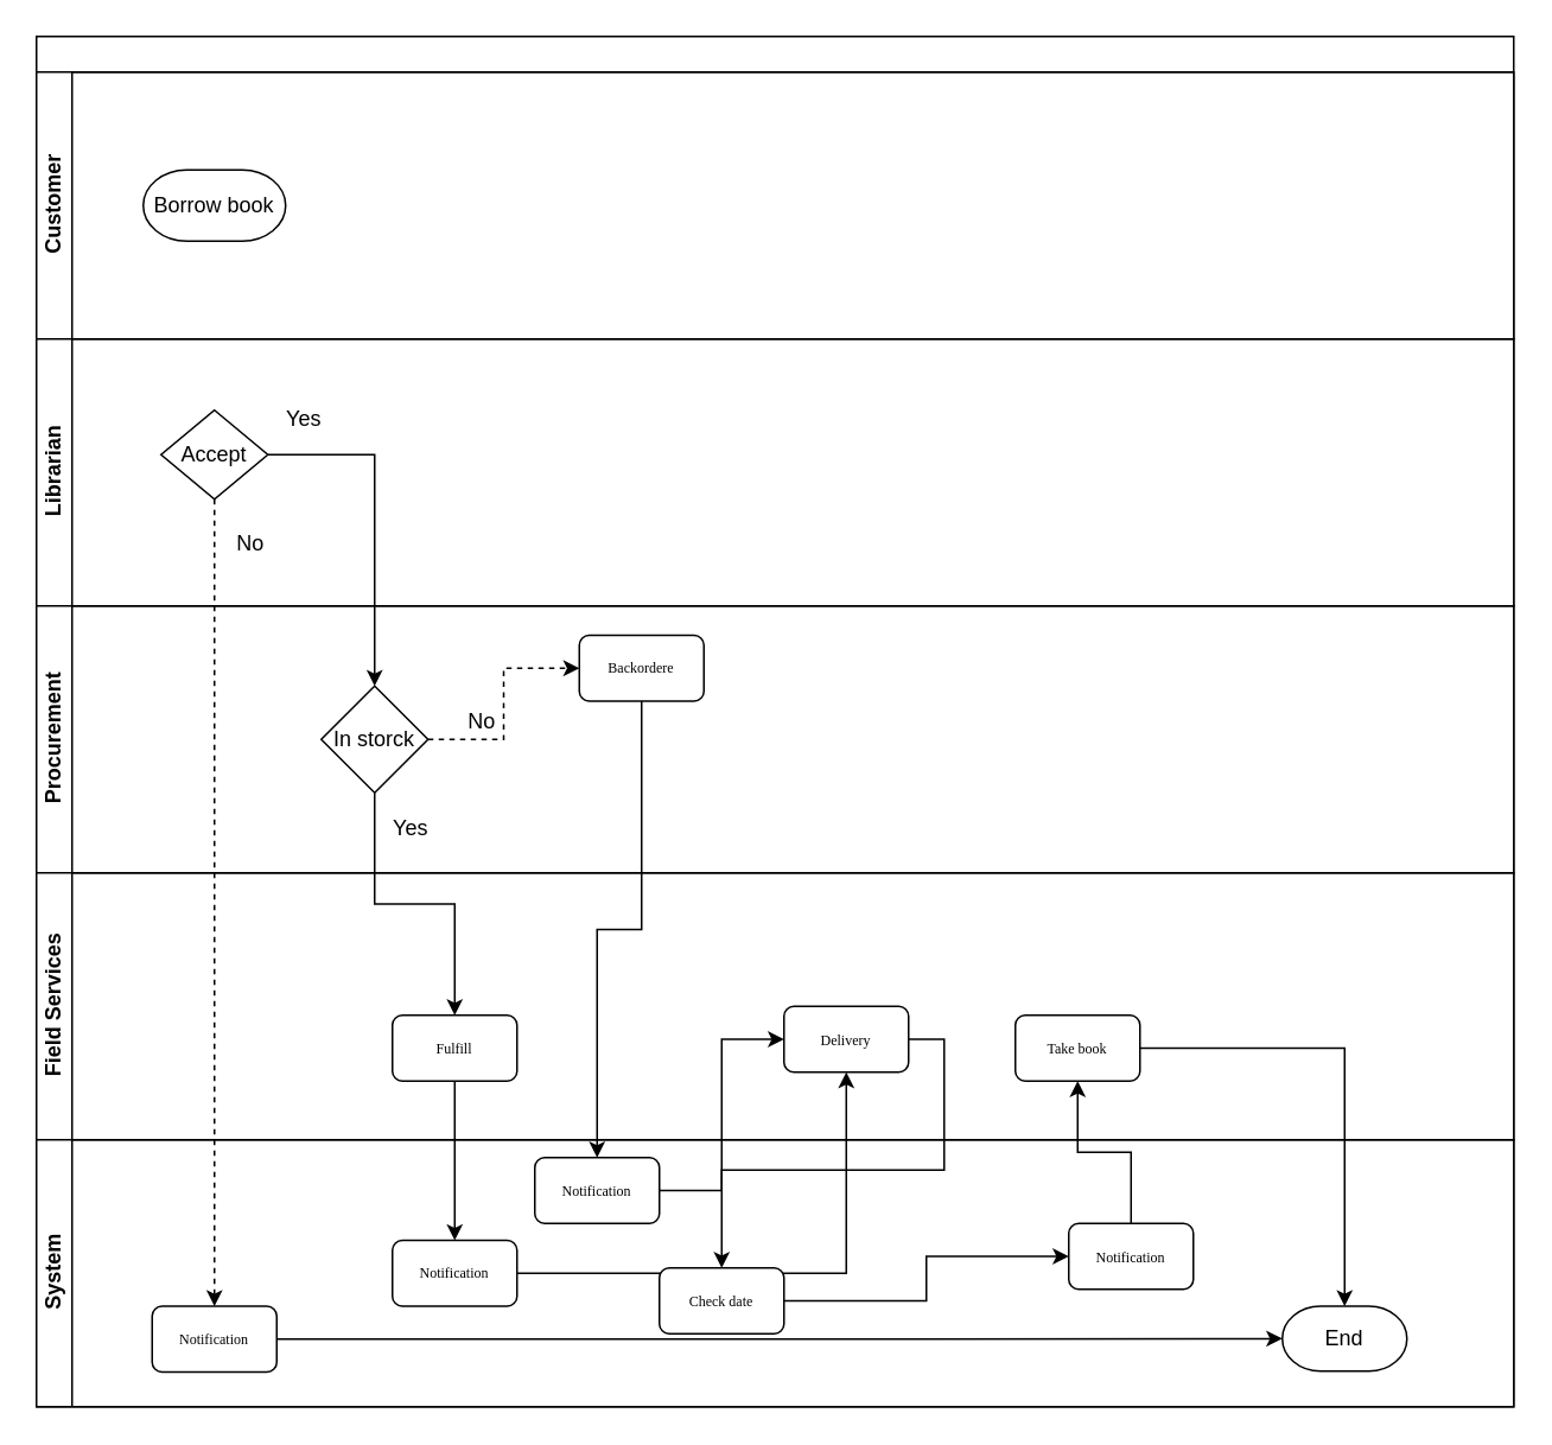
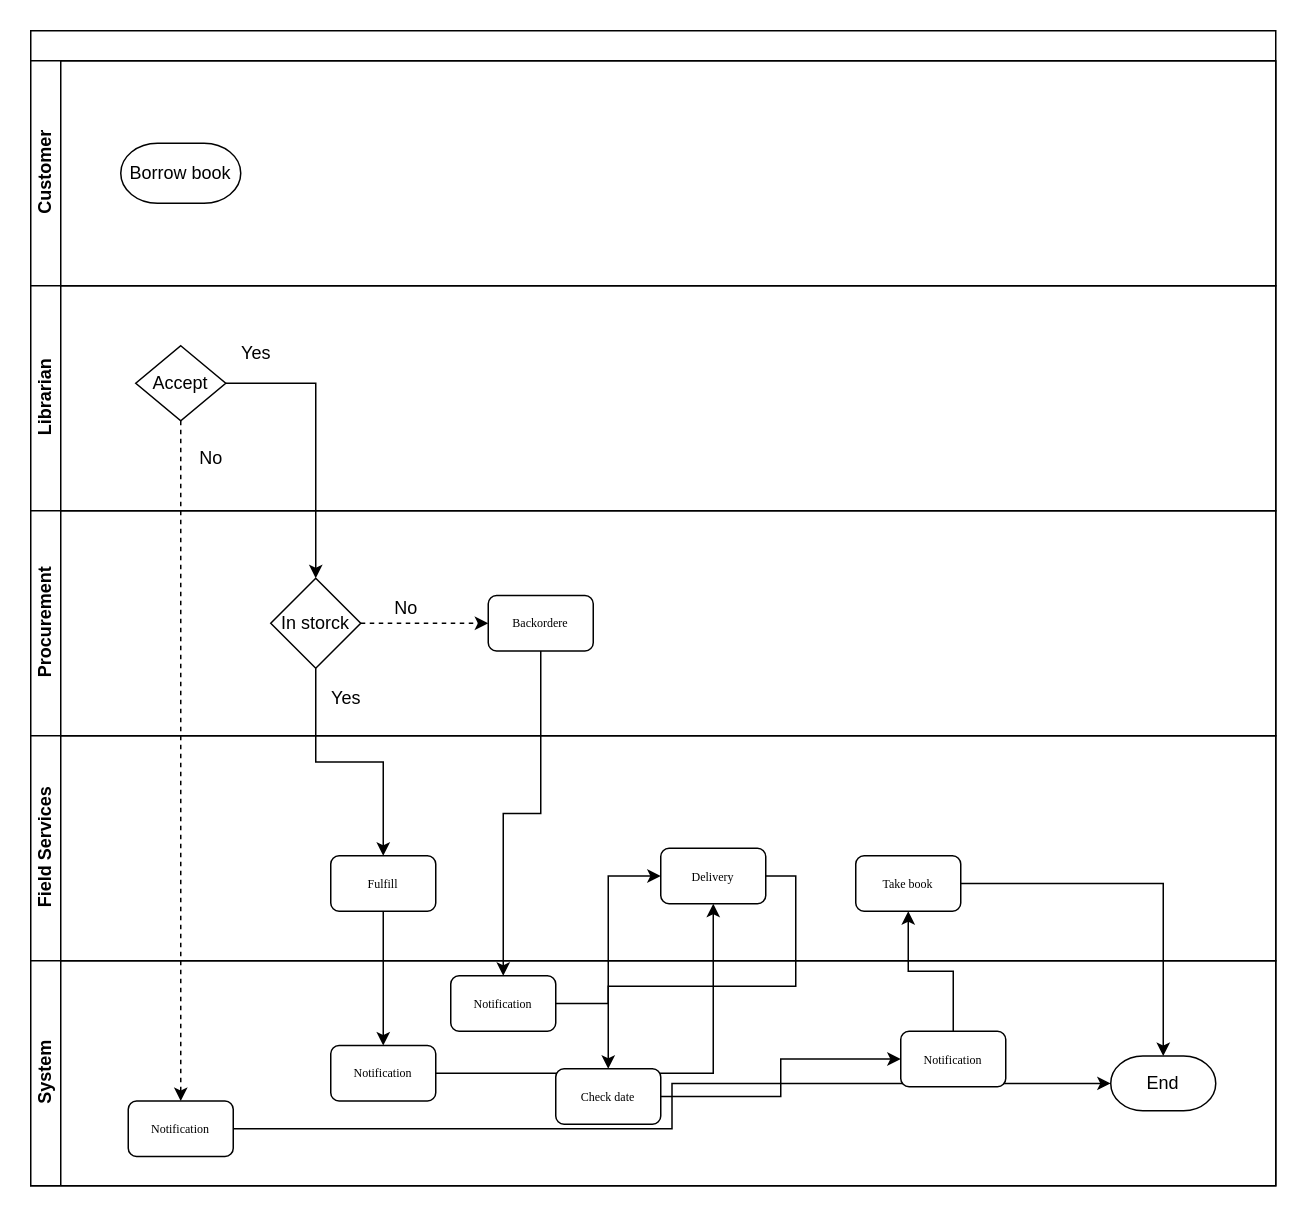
  <mxCell id="0" />
  <mxCell id="1" parent="0" />
  <mxCell id="2" value="" style="swimlane;html=1;childLayout=stackLayout;horizontal=1;startSize=20;horizontalStack=0;rounded=0;shadow=0;labelBackgroundColor=none;strokeWidth=1;fontFamily=Verdana;fontSize=8;align=center;" parent="1" vertex="1"><mxGeometry x="20" y="20" width="830" height="770" as="geometry" /></mxCell>
  <mxCell id="3" value="Customer" style="swimlane;html=1;startSize=20;horizontal=0;" parent="2" vertex="1"><mxGeometry y="20" width="830" height="150" as="geometry" /></mxCell>
  <mxCell id="4" value="Borrow book" style="strokeWidth=1;html=1;shape=mxgraph.flowchart.terminator;whiteSpace=wrap;" vertex="1" parent="3"><mxGeometry x="60" y="55" width="80" height="40" as="geometry" /></mxCell>
  <mxCell id="5" value="Librarian" style="swimlane;html=1;startSize=20;horizontal=0;" parent="2" vertex="1"><mxGeometry y="170" width="830" height="150" as="geometry" /></mxCell>
  <mxCell id="6" value="Accept" style="strokeWidth=1;html=1;shape=mxgraph.flowchart.decision;whiteSpace=wrap;" parent="5" vertex="1"><mxGeometry x="70" y="40" width="60" height="50" as="geometry" /></mxCell>
  <mxCell id="7" value="Yes" style="text;html=1;align=center;verticalAlign=middle;resizable=0;points=[];autosize=1;strokeColor=none;fillColor=none;" vertex="1" parent="5"><mxGeometry x="130" y="30" width="40" height="30" as="geometry" /></mxCell>
  <mxCell id="8" value="No" style="text;html=1;align=center;verticalAlign=middle;resizable=0;points=[];autosize=1;strokeColor=none;fillColor=none;" parent="5" vertex="1"><mxGeometry x="100" y="100" width="40" height="30" as="geometry" /></mxCell>
  <mxCell id="9" style="edgeStyle=orthogonalEdgeStyle;rounded=0;orthogonalLoop=1;jettySize=auto;html=1;" parent="2" source="6" target="14" edge="1"><mxGeometry relative="1" as="geometry" /></mxCell>
  <mxCell id="10" style="edgeStyle=orthogonalEdgeStyle;rounded=0;orthogonalLoop=1;jettySize=auto;html=1;entryX=0.5;entryY=1;entryDx=0;entryDy=0;" parent="2" source="31" target="25" edge="1"><mxGeometry relative="1" as="geometry" /></mxCell>
  <mxCell id="11" style="edgeStyle=orthogonalEdgeStyle;rounded=0;orthogonalLoop=1;jettySize=auto;html=1;dashed=1;exitX=0.5;exitY=1;exitDx=0;exitDy=0;exitPerimeter=0;entryX=0.5;entryY=0;entryDx=0;entryDy=0;" parent="2" source="6" target="30" edge="1"><mxGeometry relative="1" as="geometry"><Array as="points"><mxPoint x="100" y="620" /><mxPoint x="100" y="620" /></Array><mxPoint x="105" y="690" as="targetPoint" /></mxGeometry></mxCell>
  <mxCell id="12" value="Procurement&lt;br&gt;" style="swimlane;html=1;startSize=20;horizontal=0;" parent="2" vertex="1"><mxGeometry y="320" width="830" height="150" as="geometry" /></mxCell>
  <mxCell id="13" value="" style="edgeStyle=orthogonalEdgeStyle;rounded=0;orthogonalLoop=1;jettySize=auto;html=1;dashed=1;" parent="12" source="14" target="16" edge="1"><mxGeometry relative="1" as="geometry" /></mxCell>
  <mxCell id="14" value="In storck" style="strokeWidth=1;html=1;shape=mxgraph.flowchart.decision;whiteSpace=wrap;" parent="12" vertex="1"><mxGeometry x="160" y="45" width="60" height="60" as="geometry" /></mxCell>
  <mxCell id="15" style="edgeStyle=orthogonalEdgeStyle;rounded=0;orthogonalLoop=1;jettySize=auto;html=1;exitX=0.5;exitY=1;exitDx=0;exitDy=0;" parent="12" edge="1"><mxGeometry relative="1" as="geometry"><mxPoint x="455.0" y="93.5" as="sourcePoint" /><mxPoint x="455.0" y="93.5" as="targetPoint" /></mxGeometry></mxCell>
- <mxCell id="16" value="Backordere" style="rounded=1;whiteSpace=wrap;html=1;shadow=0;labelBackgroundColor=none;strokeWidth=1;fontFamily=Verdana;fontSize=8;align=center;" parent="12" vertex="1"><mxGeometry x="305" y="16.5" width="70" height="37" as="geometry" /></mxCell>
+ <mxCell id="16" value="Backordere" style="rounded=1;whiteSpace=wrap;html=1;shadow=0;labelBackgroundColor=none;strokeWidth=1;fontFamily=Verdana;fontSize=8;align=center;" parent="12" vertex="1"><mxGeometry x="305" y="56.5" width="70" height="37" as="geometry" /></mxCell>
  <mxCell id="17" value="No" style="text;html=1;align=center;verticalAlign=middle;resizable=0;points=[];autosize=1;strokeColor=none;fillColor=none;" parent="12" vertex="1"><mxGeometry x="230" y="50" width="40" height="30" as="geometry" /></mxCell>
  <mxCell id="18" value="Yes" style="text;html=1;align=center;verticalAlign=middle;resizable=0;points=[];autosize=1;strokeColor=none;fillColor=none;" parent="12" vertex="1"><mxGeometry x="190" y="110" width="40" height="30" as="geometry" /></mxCell>
  <mxCell id="19" style="edgeStyle=orthogonalEdgeStyle;rounded=0;orthogonalLoop=1;jettySize=auto;html=1;entryX=0.5;entryY=0;entryDx=0;entryDy=0;exitX=1;exitY=0.5;exitDx=0;exitDy=0;" parent="2" source="25" target="33" edge="1"><mxGeometry relative="1" as="geometry" /></mxCell>
  <mxCell id="20" value="" style="edgeStyle=orthogonalEdgeStyle;rounded=0;orthogonalLoop=1;jettySize=auto;html=1;" parent="2" source="34" target="26" edge="1"><mxGeometry relative="1" as="geometry" /></mxCell>
  <mxCell id="21" style="edgeStyle=orthogonalEdgeStyle;rounded=0;orthogonalLoop=1;jettySize=auto;html=1;entryX=0.5;entryY=0;entryDx=0;entryDy=0;entryPerimeter=0;" parent="2" source="26" target="35" edge="1"><mxGeometry relative="1" as="geometry"><mxPoint x="625" y="713.5" as="targetPoint" /></mxGeometry></mxCell>
  <mxCell id="22" style="edgeStyle=orthogonalEdgeStyle;rounded=0;orthogonalLoop=1;jettySize=auto;html=1;entryX=0.5;entryY=0;entryDx=0;entryDy=0;" parent="2" source="16" target="36" edge="1"><mxGeometry relative="1" as="geometry" /></mxCell>
  <mxCell id="23" style="edgeStyle=orthogonalEdgeStyle;rounded=0;orthogonalLoop=1;jettySize=auto;html=1;entryX=0.5;entryY=0;entryDx=0;entryDy=0;" edge="1" parent="2" source="27" target="31"><mxGeometry relative="1" as="geometry" /></mxCell>
  <mxCell id="24" value="Field Services" style="swimlane;html=1;startSize=20;horizontal=0;" parent="2" vertex="1"><mxGeometry y="470" width="830" height="150" as="geometry" /></mxCell>
  <mxCell id="25" value="Delivery" style="rounded=1;whiteSpace=wrap;html=1;shadow=0;labelBackgroundColor=none;strokeWidth=1;fontFamily=Verdana;fontSize=8;align=center;" parent="24" vertex="1"><mxGeometry x="420" y="75" width="70" height="37" as="geometry" /></mxCell>
  <mxCell id="26" value="Take book" style="rounded=1;whiteSpace=wrap;html=1;shadow=0;labelBackgroundColor=none;strokeWidth=1;fontFamily=Verdana;fontSize=8;align=center;" parent="24" vertex="1"><mxGeometry x="550" y="80" width="70" height="37" as="geometry" /></mxCell>
  <mxCell id="27" value="Fulfill" style="rounded=1;whiteSpace=wrap;html=1;shadow=0;labelBackgroundColor=none;strokeWidth=1;fontFamily=Verdana;fontSize=8;align=center;" vertex="1" parent="24"><mxGeometry x="200" y="80" width="70" height="37" as="geometry" /></mxCell>
  <mxCell id="28" value="System" style="swimlane;html=1;startSize=20;horizontal=0;" parent="2" vertex="1"><mxGeometry y="620" width="830" height="150" as="geometry" /></mxCell>
  <mxCell id="29" style="edgeStyle=orthogonalEdgeStyle;rounded=0;orthogonalLoop=1;jettySize=auto;html=1;entryX=0;entryY=0.5;entryDx=0;entryDy=0;entryPerimeter=0;" parent="28" source="30" target="35" edge="1"><mxGeometry relative="1" as="geometry"><mxPoint x="590" y="112" as="targetPoint" /></mxGeometry></mxCell>
  <mxCell id="30" value="Notification" style="rounded=1;whiteSpace=wrap;html=1;shadow=0;labelBackgroundColor=none;strokeWidth=1;fontFamily=Verdana;fontSize=8;align=center;" parent="28" vertex="1"><mxGeometry x="65" y="93.5" width="70" height="37" as="geometry" /></mxCell>
  <mxCell id="31" value="Notification" style="rounded=1;whiteSpace=wrap;html=1;shadow=0;labelBackgroundColor=none;strokeWidth=1;fontFamily=Verdana;fontSize=8;align=center;" parent="28" vertex="1"><mxGeometry x="200" y="56.5" width="70" height="37" as="geometry" /></mxCell>
  <mxCell id="32" value="" style="edgeStyle=orthogonalEdgeStyle;rounded=0;orthogonalLoop=1;jettySize=auto;html=1;" parent="28" source="33" target="34" edge="1"><mxGeometry relative="1" as="geometry" /></mxCell>
  <mxCell id="33" value="Check date" style="rounded=1;whiteSpace=wrap;html=1;shadow=0;labelBackgroundColor=none;strokeWidth=1;fontFamily=Verdana;fontSize=8;align=center;" parent="28" vertex="1"><mxGeometry x="350" y="72" width="70" height="37" as="geometry" /></mxCell>
  <mxCell id="34" value="Notification" style="rounded=1;whiteSpace=wrap;html=1;shadow=0;labelBackgroundColor=none;strokeWidth=1;fontFamily=Verdana;fontSize=8;align=center;" parent="28" vertex="1"><mxGeometry x="580" y="47" width="70" height="37" as="geometry" /></mxCell>
- <mxCell id="35" value="End" style="strokeWidth=1;html=1;shape=mxgraph.flowchart.terminator;whiteSpace=wrap;" vertex="1" parent="28"><mxGeometry x="700" y="93.5" width="70" height="36.5" as="geometry" /></mxCell>
+ <mxCell id="35" value="End" style="strokeWidth=1;html=1;shape=mxgraph.flowchart.terminator;whiteSpace=wrap;" vertex="1" parent="28"><mxGeometry x="720" y="63.5" width="70" height="36.5" as="geometry" /></mxCell>
  <mxCell id="36" value="Notification" style="rounded=1;whiteSpace=wrap;html=1;shadow=0;labelBackgroundColor=none;strokeWidth=1;fontFamily=Verdana;fontSize=8;align=center;" vertex="1" parent="28"><mxGeometry x="280" y="10" width="70" height="37" as="geometry" /></mxCell>
  <mxCell id="37" style="edgeStyle=orthogonalEdgeStyle;rounded=0;orthogonalLoop=1;jettySize=auto;html=1;entryX=0.5;entryY=0;entryDx=0;entryDy=0;" edge="1" parent="2" source="14" target="27"><mxGeometry relative="1" as="geometry" /></mxCell>
  <mxCell id="38" style="edgeStyle=orthogonalEdgeStyle;rounded=0;orthogonalLoop=1;jettySize=auto;html=1;entryX=0;entryY=0.5;entryDx=0;entryDy=0;" edge="1" parent="2" source="36" target="25"><mxGeometry relative="1" as="geometry" /></mxCell>
